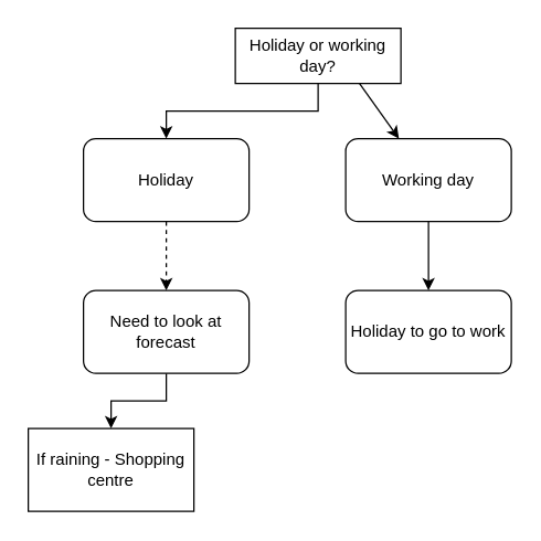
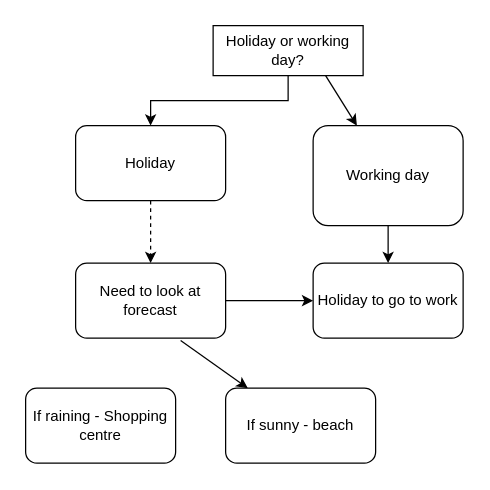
  <mxCell id="0" />
  <mxCell id="1" parent="0" />
  <mxCell id="2" value="" style="edgeStyle=orthogonalEdgeStyle;rounded=0;orthogonalLoop=1;jettySize=auto;html=1;" edge="1" parent="1" source="3" target="5"><mxGeometry relative="1" as="geometry" /></mxCell>
  <mxCell id="3" value="Holiday or working day?" style="whiteSpace=wrap;html=1;fontSize=12;glass=0;strokeWidth=1;shadow=0;rounded=0;" parent="1" vertex="1"><mxGeometry x="170" y="20" width="120" height="40" as="geometry" /></mxCell>
  <mxCell id="4" value="" style="edgeStyle=orthogonalEdgeStyle;rounded=0;orthogonalLoop=1;jettySize=auto;html=1;dashed=1;" edge="1" parent="1" source="5" target="11"><mxGeometry relative="1" as="geometry" /></mxCell>
  <mxCell id="5" value="Holiday" style="whiteSpace=wrap;html=1;rounded=1;shadow=0;strokeWidth=1;glass=0;" vertex="1" parent="1"><mxGeometry x="60" y="100" width="120" height="60" as="geometry" /></mxCell>
  <mxCell id="6" value="" style="edgeStyle=orthogonalEdgeStyle;rounded=0;orthogonalLoop=1;jettySize=auto;html=1;" edge="1" parent="1" source="7" target="9"><mxGeometry relative="1" as="geometry" /></mxCell>
- <mxCell id="7" value="Working day" style="rounded=1;whiteSpace=wrap;html=1;" vertex="1" parent="1"><mxGeometry x="250" y="100" width="120" height="60" as="geometry" /></mxCell>
+ <mxCell id="7" value="Working day" style="rounded=1;whiteSpace=wrap;html=1;" vertex="1" parent="1"><mxGeometry x="250" y="100" width="120" height="80" as="geometry" /></mxCell>
  <mxCell id="8" value="" style="endArrow=classic;html=1;exitX=0.75;exitY=1;exitDx=0;exitDy=0;" edge="1" parent="1" source="3" target="7"><mxGeometry width="50" height="50" relative="1" as="geometry"><mxPoint x="400" y="210" as="sourcePoint" /><mxPoint x="450" y="160" as="targetPoint" /></mxGeometry></mxCell>
  <mxCell id="9" value="Holiday to go to work" style="whiteSpace=wrap;html=1;rounded=1;" vertex="1" parent="1"><mxGeometry x="250" y="210" width="120" height="60" as="geometry" /></mxCell>
- <mxCell id="10" value="" style="edgeStyle=orthogonalEdgeStyle;rounded=0;orthogonalLoop=1;jettySize=auto;html=1;" edge="1" parent="1" source="11" target="12"><mxGeometry relative="1" as="geometry" /></mxCell>
+ <mxCell id="10" value="" style="edgeStyle=orthogonalEdgeStyle;rounded=0;orthogonalLoop=1;jettySize=auto;html=1;" edge="1" parent="1" source="11" target="9"><mxGeometry relative="1" as="geometry" /></mxCell>
  <mxCell id="11" value="Need to look at forecast" style="whiteSpace=wrap;html=1;rounded=1;shadow=0;strokeWidth=1;glass=0;" vertex="1" parent="1"><mxGeometry x="60" y="210" width="120" height="60" as="geometry" /></mxCell>
- <mxCell id="12" value="If raining - Shopping centre" style="whiteSpace=wrap;html=1;shadow=0;strokeWidth=1;glass=0;rounded=0;" vertex="1" parent="1"><mxGeometry x="20" y="310" width="120" height="60" as="geometry" /></mxCell>
+ <mxCell id="12" value="If raining - Shopping centre" style="whiteSpace=wrap;html=1;rounded=1;shadow=0;strokeWidth=1;glass=0;" vertex="1" parent="1"><mxGeometry x="20" y="310" width="120" height="60" as="geometry" /></mxCell>
+ <mxCell id="13" value="" style="endArrow=classic;html=1;exitX=0.7;exitY=1.033;exitDx=0;exitDy=0;exitPerimeter=0;" edge="1" parent="1" source="11" target="14"><mxGeometry width="50" height="50" relative="1" as="geometry"><mxPoint x="400" y="190" as="sourcePoint" /><mxPoint x="220" y="300" as="targetPoint" /></mxGeometry></mxCell>
+ <mxCell id="14" value="If sunny - beach" style="rounded=1;whiteSpace=wrap;html=1;" vertex="1" parent="1"><mxGeometry x="180" y="310" width="120" height="60" as="geometry" /></mxCell>
